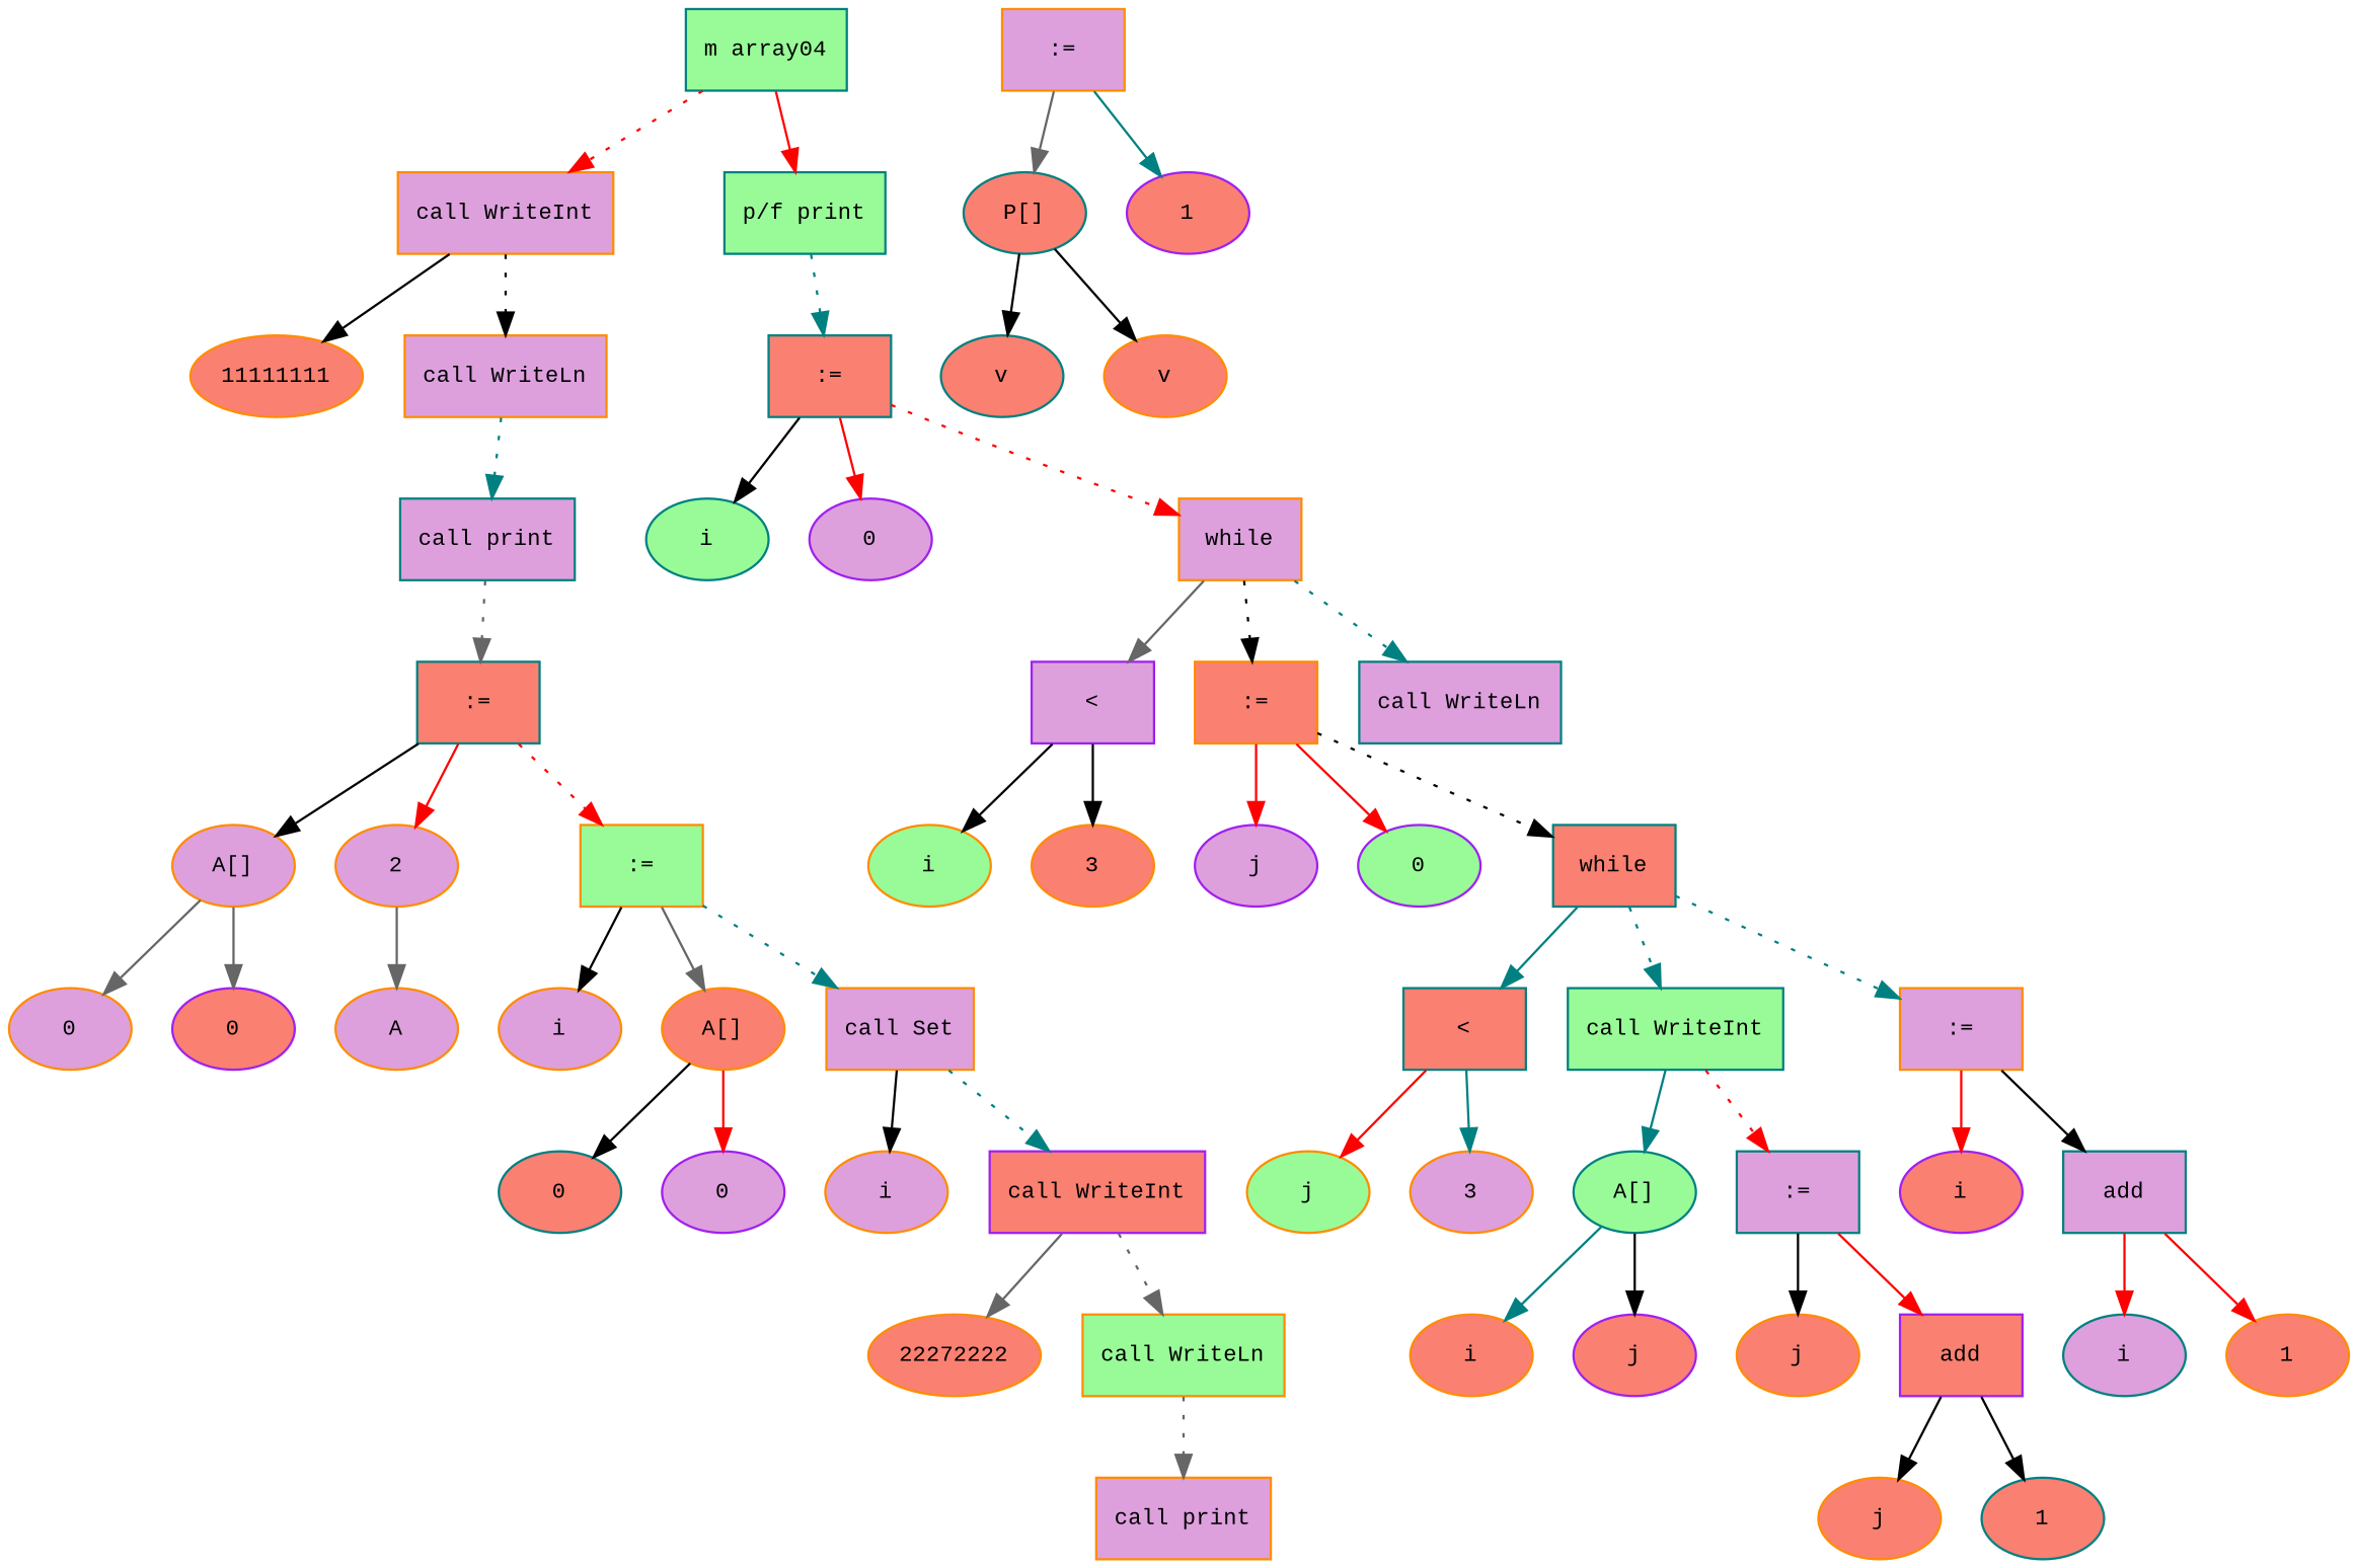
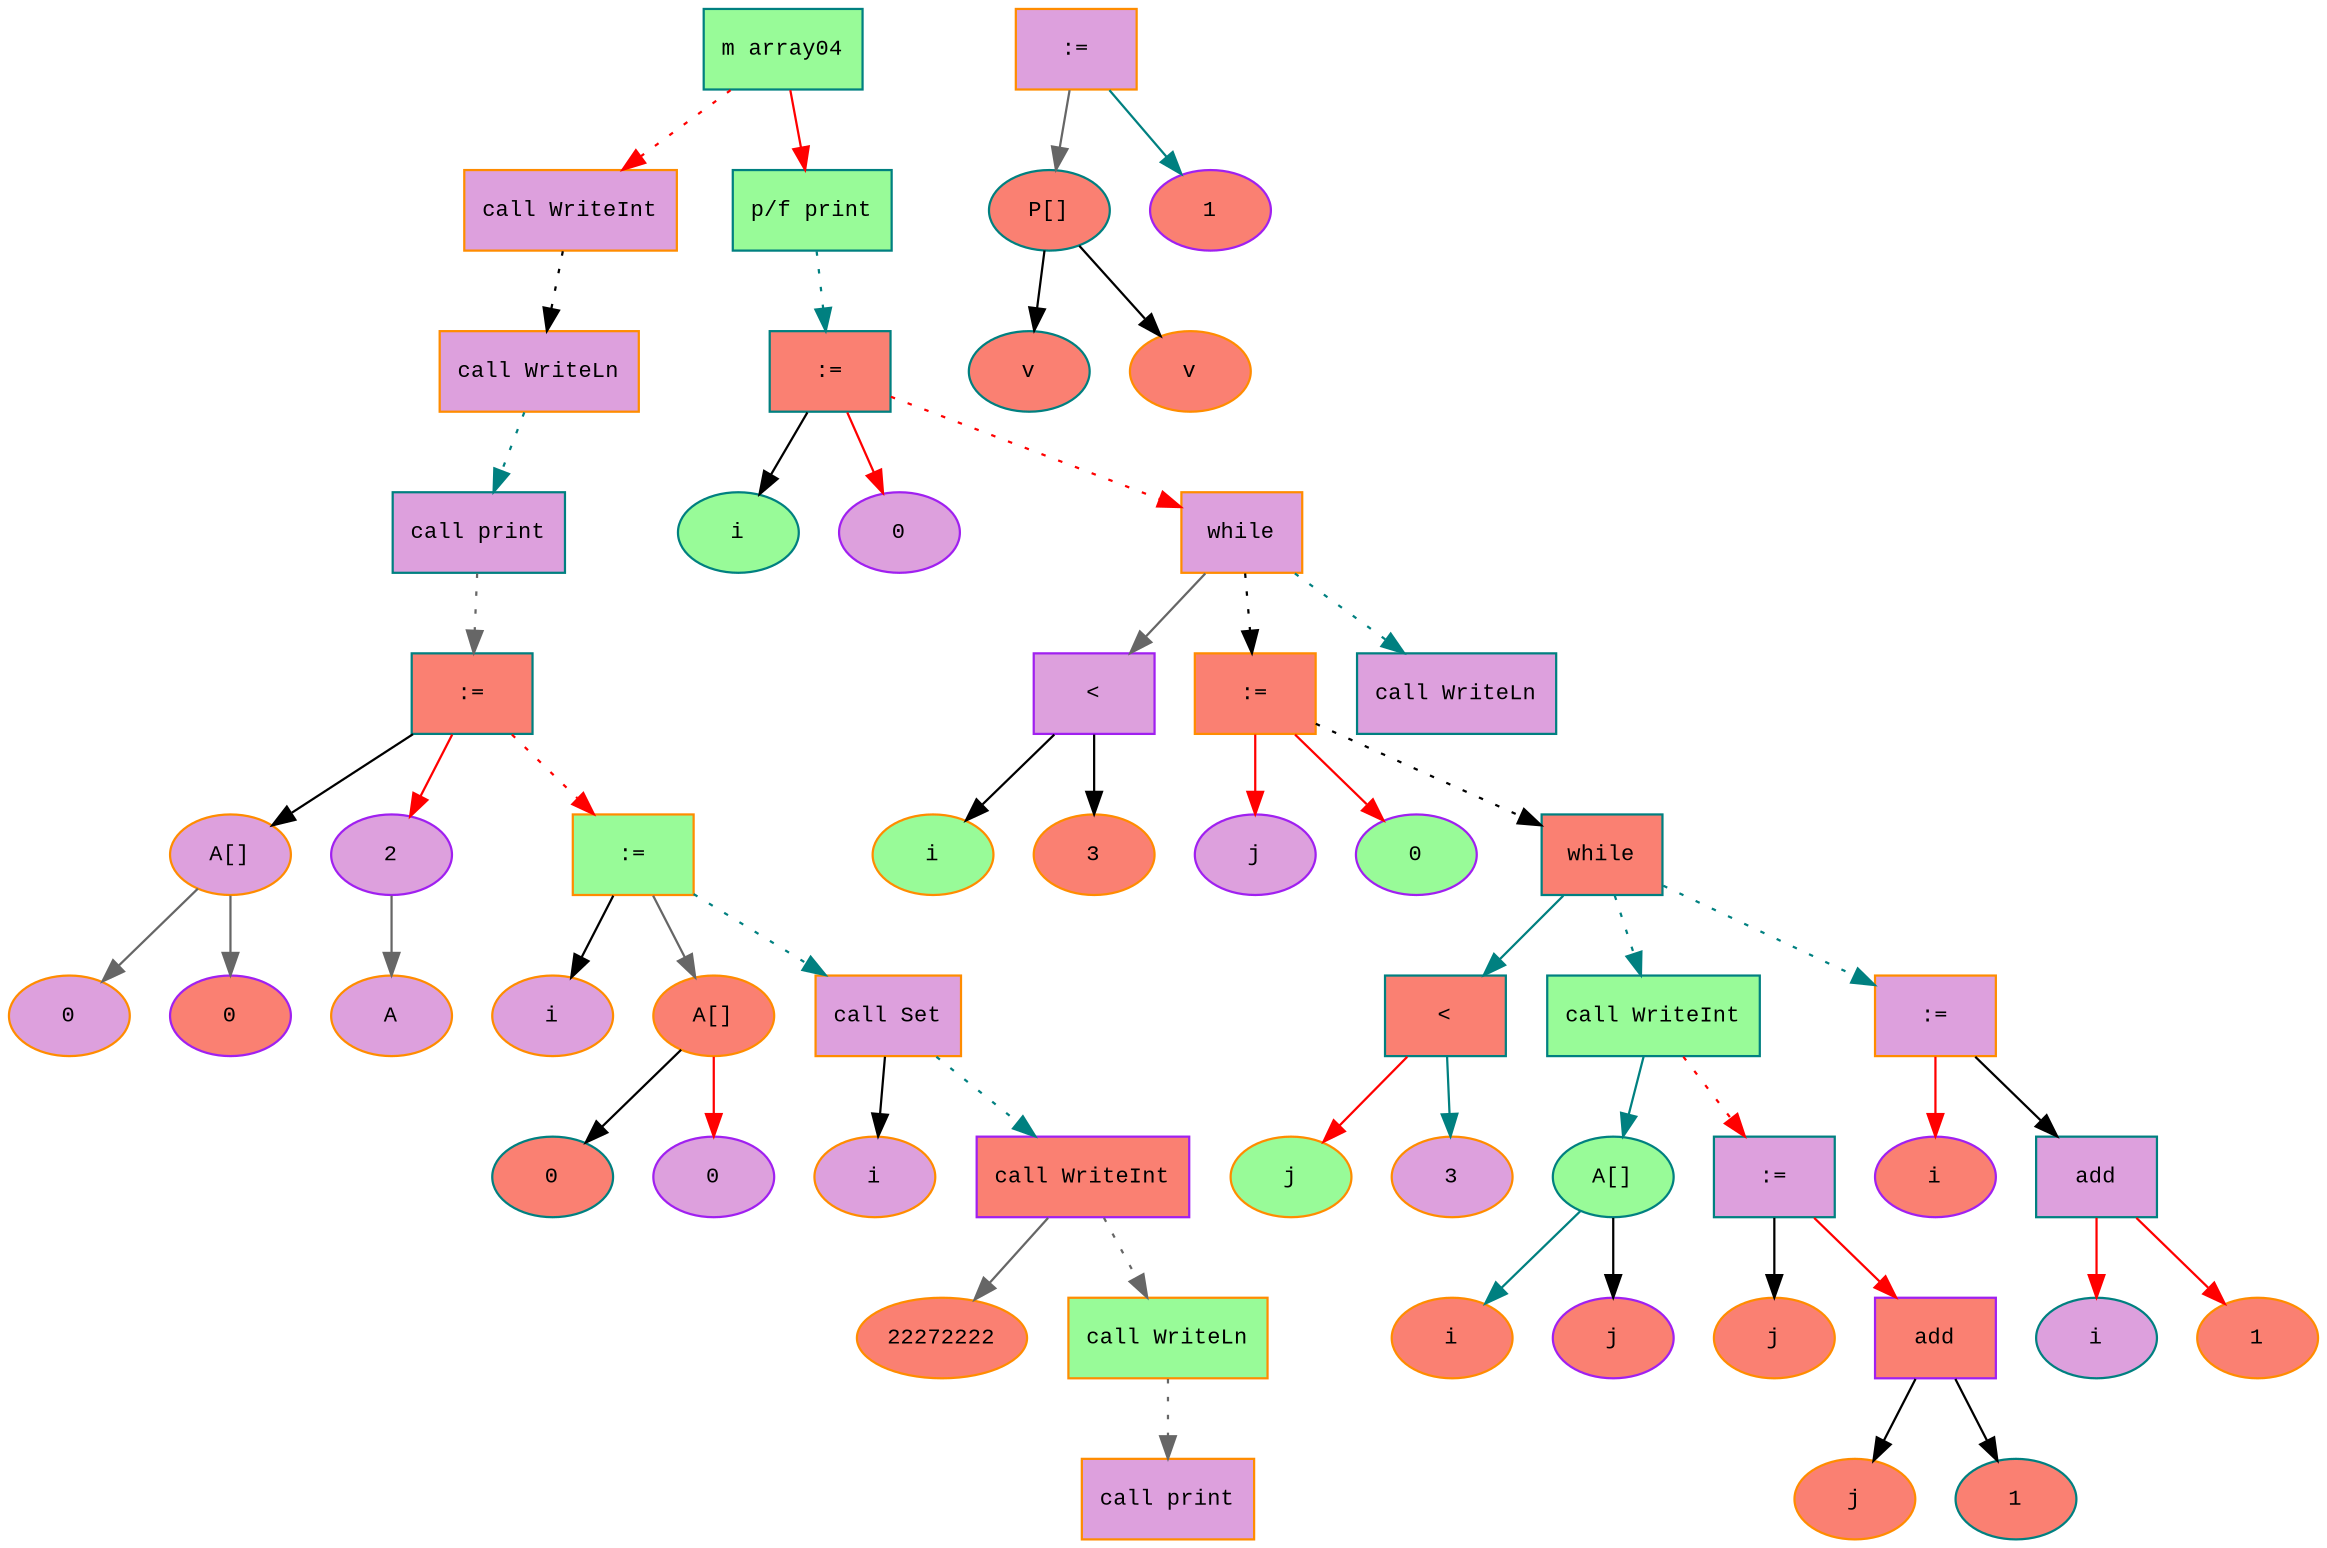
  digraph {
    fontname="Times New Roman"
    fontsize=10
    node [color=darkorange fillcolor=salmon fontname="Courier New" fontsize=10 shape=ellipse style=filled]
    edge [color=black fontname="Times New Roman" fontsize=10]
    n1 [color=teal fillcolor=palegreen label="m array04" shape=box]
    n2 [fillcolor=plum label="call WriteInt" shape=box]
    n3 [color=teal fillcolor=palegreen label="p/f print" shape=box]
-   n4 [label=11111111]
    n5 [fillcolor=plum label="call WriteLn" shape=box]
    n6 [color=teal label=":=" shape=box]
    n7 [color=teal fillcolor=plum label="call print" shape=box]
    n8 [color=teal label=":=" shape=box]
    n9 [fillcolor=plum label="A[]"]
-   n10 [fillcolor=plum label=2]
+   n10 [color=purple fillcolor=plum label=2]
    n11 [fillcolor=palegreen label=":=" shape=box]
    n12 [fillcolor=plum label=0]
    n13 [color=purple label=0]
    n14 [fillcolor=plum label=A]
    n15 [fillcolor=plum label=i]
    n16 [label="A[]"]
    n17 [fillcolor=plum label="call Set" shape=box]
    n18 [color=teal label=0]
    n19 [color=purple fillcolor=plum label=0]
    n20 [fillcolor=plum label=i]
    n21 [color=purple label="call WriteInt" shape=box]
    n22 [label=22272222]
    n23 [fillcolor=palegreen label="call WriteLn" shape=box]
    n24 [fillcolor=plum label="call print" shape=box]
    n25 [fillcolor=plum label=":=" shape=box]
    n26 [color=teal label="P[]"]
    n27 [color=purple label=1]
    n28 [color=teal label=v]
    n29 [label=v]
    n30 [color=teal fillcolor=palegreen label=i]
    n31 [color=purple fillcolor=plum label=0]
    n32 [fillcolor=plum label=while shape=box]
    n33 [color=purple fillcolor=plum label="<" shape=box]
    n34 [label=":=" shape=box]
    n35 [color=teal fillcolor=plum label="call WriteLn" shape=box]
    n36 [fillcolor=palegreen label=i]
    n37 [label=3]
    n38 [color=purple fillcolor=plum label=j]
    n39 [color=purple fillcolor=palegreen label=0]
    n40 [color=teal label=while shape=box]
    n41 [color=teal label="<" shape=box]
    n42 [color=teal fillcolor=palegreen label="call WriteInt" shape=box]
    n43 [fillcolor=plum label=":=" shape=box]
    n44 [fillcolor=palegreen label=j]
    n45 [fillcolor=plum label=3]
    n46 [color=teal fillcolor=palegreen label="A[]"]
    n47 [color=teal fillcolor=plum label=":=" shape=box]
    n48 [color=purple label=i]
    n49 [color=teal fillcolor=plum label=add shape=box]
    n50 [label=i]
    n51 [color=purple label=j]
    n52 [label=j]
    n53 [color=purple label=add shape=box]
    n54 [label=j]
    n55 [color=teal label=1]
    n56 [color=teal fillcolor=plum label=i]
    n57 [label=1]
    n1 -> n2 [color=red style=dotted]
    n1 -> n3 [color=red]
-   n2 -> n4
    n2 -> n5 [style=dotted]
    n3 -> n6 [color=teal style=dotted]
    n5 -> n7 [color=teal style=dotted]
    n6 -> n30
    n6 -> n31 [color=red]
    n6 -> n32 [color=red style=dotted]
    n7 -> n8 [color=gray40 style=dotted]
    n8 -> n9
    n8 -> n10 [color=red]
    n8 -> n11 [color=red style=dotted]
    n9 -> n12 [color=gray40]
    n9 -> n13 [color=gray40]
    n10 -> n14 [color=gray40]
    n11 -> n15
    n11 -> n16 [color=gray40]
    n11 -> n17 [color=teal style=dotted]
    n16 -> n18
    n16 -> n19 [color=red]
    n17 -> n20
    n17 -> n21 [color=teal style=dotted]
    n21 -> n22 [color=gray40]
    n21 -> n23 [color=gray40 style=dotted]
    n23 -> n24 [color=gray40 style=dotted]
    n25 -> n26 [color=gray40]
    n25 -> n27 [color=teal]
    n26 -> n28
    n26 -> n29
    n32 -> n33 [color=gray40]
    n32 -> n34 [style=dotted]
    n32 -> n35 [color=teal style=dotted]
    n33 -> n36
    n33 -> n37
    n34 -> n38 [color=red]
    n34 -> n39 [color=red]
    n34 -> n40 [style=dotted]
    n40 -> n41 [color=teal]
    n40 -> n42 [color=teal style=dotted]
    n40 -> n43 [color=teal style=dotted]
    n41 -> n44 [color=red]
    n41 -> n45 [color=teal]
    n42 -> n46 [color=teal]
    n42 -> n47 [color=red style=dotted]
    n43 -> n48 [color=red]
    n43 -> n49
    n46 -> n50 [color=teal]
    n46 -> n51
    n47 -> n52
    n47 -> n53 [color=red]
    n49 -> n56 [color=red]
    n49 -> n57 [color=red]
    n53 -> n54
    n53 -> n55
  }
